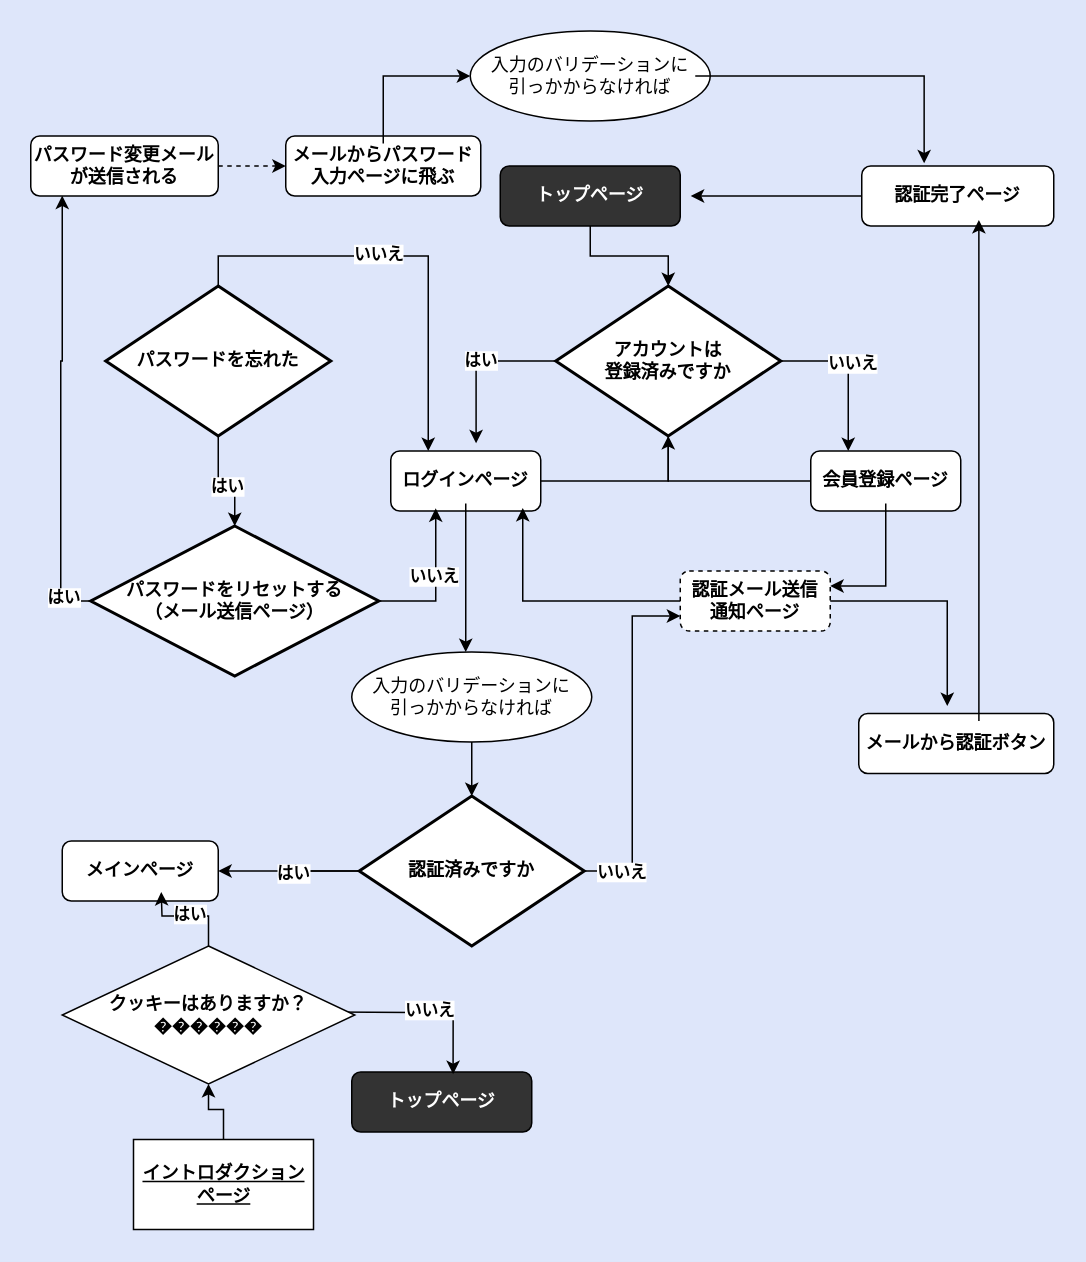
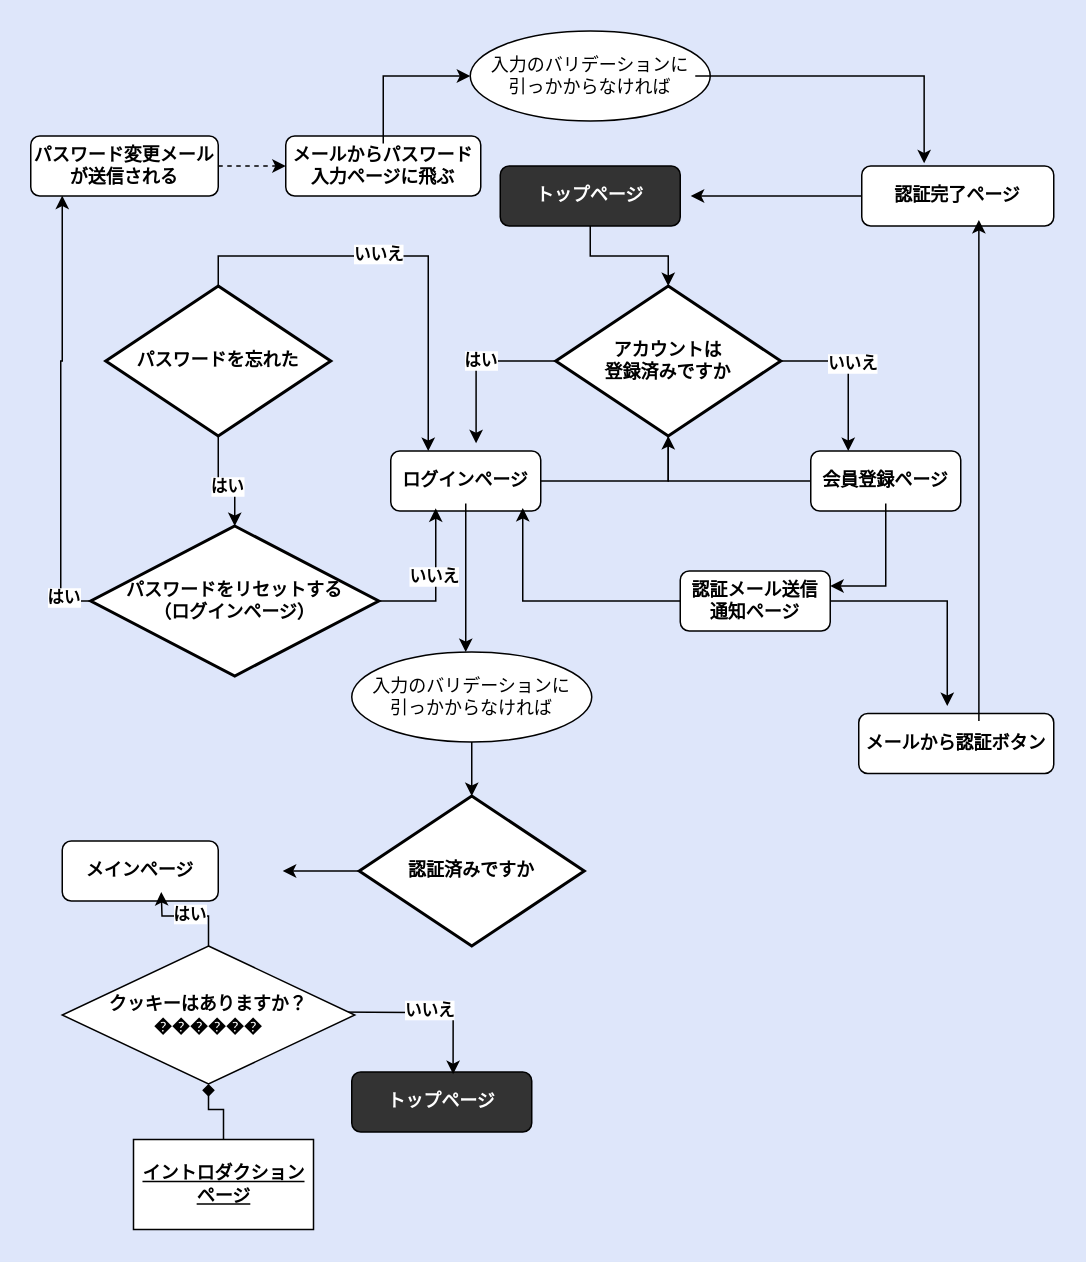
  <mxCell id="0" />
  <mxCell id="1" parent="0" />
  <mxCell id="2" style="edgeStyle=orthogonalEdgeStyle;rounded=0;orthogonalLoop=1;jettySize=auto;html=1;entryX=0.5;entryY=0;entryDx=0;entryDy=0;entryPerimeter=0;" parent="1" source="3" target="8" edge="1"><mxGeometry relative="1" as="geometry" /></mxCell>
  <mxCell id="3" value="トップページ" style="rounded=1;whiteSpace=wrap;html=1;fontSize=12;glass=0;strokeWidth=1;shadow=0;fontStyle=1;fontColor=#fff;fillColor=#333;" parent="1" vertex="1"><mxGeometry x="333" y="110" width="120" height="40" as="geometry" /></mxCell>
  <mxCell id="4" style="edgeStyle=orthogonalEdgeStyle;rounded=0;orthogonalLoop=1;jettySize=auto;html=1;entryX=0.569;entryY=-0.129;entryDx=0;entryDy=0;entryPerimeter=0;" parent="1" source="8" target="10" edge="1"><mxGeometry relative="1" as="geometry" /></mxCell>
  <mxCell id="5" value="はい" style="edgeLabel;align=center;verticalAlign=middle;resizable=0;points=[];fontStyle=1;html=1;labelBorderColor=none;labelBackgroundColor=default;fontColor=default;fontFamily=Times New Roman;" parent="4" vertex="1" connectable="0"><mxGeometry x="-0.064" y="-1" relative="1" as="geometry"><mxPoint as="offset" /></mxGeometry></mxCell>
  <mxCell id="6" style="edgeStyle=orthogonalEdgeStyle;rounded=0;orthogonalLoop=1;jettySize=auto;html=1;entryX=0.25;entryY=0;entryDx=0;entryDy=0;" parent="1" source="8" target="36" edge="1"><mxGeometry relative="1" as="geometry" /></mxCell>
  <mxCell id="7" value="&lt;b&gt;いいえ&lt;/b&gt;" style="edgeLabel;html=1;align=center;verticalAlign=middle;resizable=0;points=[];" parent="6" vertex="1" connectable="0"><mxGeometry x="-0.121" y="2" relative="1" as="geometry"><mxPoint as="offset" /></mxGeometry></mxCell>
  <mxCell id="8" value="アカウントは&lt;br&gt;登録済みですか" style="strokeWidth=2;html=1;shape=mxgraph.flowchart.decision;whiteSpace=wrap;fontStyle=1" parent="1" vertex="1"><mxGeometry x="370" y="190" width="150" height="100" as="geometry" /></mxCell>
  <mxCell id="9" value="" style="group" parent="1" vertex="1" connectable="0"><mxGeometry x="260" y="300" width="100" height="40" as="geometry" /></mxCell>
  <mxCell id="10" value="" style="rounded=1;whiteSpace=wrap;html=1;" parent="9" vertex="1"><mxGeometry width="100" height="40" as="geometry" /></mxCell>
  <mxCell id="11" style="edgeStyle=orthogonalEdgeStyle;rounded=0;orthogonalLoop=1;jettySize=auto;html=1;" parent="9" source="12" edge="1"><mxGeometry relative="1" as="geometry"><mxPoint x="50" y="134" as="targetPoint" /></mxGeometry></mxCell>
  <mxCell id="12" value="ログインページ" style="text;html=1;strokeColor=none;fillColor=none;align=center;verticalAlign=middle;whiteSpace=wrap;rounded=0;fontSize=12;fontStyle=1" parent="9" vertex="1"><mxGeometry y="5" width="100" height="30" as="geometry" /></mxCell>
  <mxCell id="13" style="edgeStyle=orthogonalEdgeStyle;rounded=0;orthogonalLoop=1;jettySize=auto;html=1;exitX=0.5;exitY=0;exitDx=0;exitDy=0;exitPerimeter=0;entryX=0.25;entryY=0;entryDx=0;entryDy=0;" parent="1" source="17" target="10" edge="1"><mxGeometry relative="1" as="geometry" /></mxCell>
  <mxCell id="14" value="&lt;font face=&quot;Times New Roman&quot;&gt;&lt;b&gt;いいえ&lt;br&gt;&lt;/b&gt;&lt;/font&gt;" style="edgeLabel;html=1;align=center;verticalAlign=middle;resizable=0;points=[];" parent="13" vertex="1" connectable="0"><mxGeometry x="-0.133" y="2" relative="1" as="geometry"><mxPoint as="offset" /></mxGeometry></mxCell>
  <mxCell id="15" style="edgeStyle=orthogonalEdgeStyle;rounded=0;orthogonalLoop=1;jettySize=auto;html=1;entryX=0.5;entryY=0;entryDx=0;entryDy=0;entryPerimeter=0;" parent="1" source="17" target="23" edge="1"><mxGeometry relative="1" as="geometry"><mxPoint x="155" y="420" as="targetPoint" /></mxGeometry></mxCell>
  <mxCell id="16" value="&lt;font face=&quot;Times New Roman&quot;&gt;&lt;b&gt;はい&lt;/b&gt;&lt;br&gt;&lt;/font&gt;" style="edgeLabel;html=1;align=center;verticalAlign=middle;resizable=0;points=[];" parent="15" vertex="1" connectable="0"><mxGeometry x="-0.024" y="-3" relative="1" as="geometry"><mxPoint as="offset" /></mxGeometry></mxCell>
  <mxCell id="17" value="&lt;b&gt;&lt;font face=&quot;Times New Roman&quot;&gt;パスワードを忘れた&lt;/font&gt;&lt;/b&gt;" style="strokeWidth=2;html=1;shape=mxgraph.flowchart.decision;whiteSpace=wrap;" parent="1" vertex="1"><mxGeometry x="70" y="190" width="150" height="100" as="geometry" /></mxCell>
  <mxCell id="18" style="edgeStyle=orthogonalEdgeStyle;rounded=0;orthogonalLoop=1;jettySize=auto;html=1;" parent="1" source="12" target="8" edge="1"><mxGeometry relative="1" as="geometry" /></mxCell>
  <mxCell id="19" style="edgeStyle=orthogonalEdgeStyle;rounded=0;orthogonalLoop=1;jettySize=auto;html=1;entryX=0.3;entryY=0.955;entryDx=0;entryDy=0;entryPerimeter=0;" parent="1" source="23" target="10" edge="1"><mxGeometry relative="1" as="geometry" /></mxCell>
  <mxCell id="20" value="&lt;font face=&quot;Times New Roman&quot;&gt;&lt;b&gt;いいえ&lt;br&gt;&lt;/b&gt;&lt;/font&gt;" style="edgeLabel;html=1;align=center;verticalAlign=middle;resizable=0;points=[];" parent="19" vertex="1" connectable="0"><mxGeometry x="0.096" y="2" relative="1" as="geometry"><mxPoint as="offset" /></mxGeometry></mxCell>
  <mxCell id="21" style="edgeStyle=orthogonalEdgeStyle;rounded=0;orthogonalLoop=1;jettySize=auto;html=1;exitX=0;exitY=0.5;exitDx=0;exitDy=0;exitPerimeter=0;entryX=0.168;entryY=0.993;entryDx=0;entryDy=0;entryPerimeter=0;" parent="1" source="23" target="25" edge="1"><mxGeometry relative="1" as="geometry"><mxPoint x="40" y="90" as="targetPoint" /></mxGeometry></mxCell>
  <mxCell id="22" value="はい" style="edgeLabel;html=1;align=center;verticalAlign=middle;resizable=0;points=[];fontStyle=1" parent="21" vertex="1" connectable="0"><mxGeometry x="-0.875" y="-3" relative="1" as="geometry"><mxPoint x="-1" as="offset" /></mxGeometry></mxCell>
- <mxCell id="23" value="&lt;b&gt;パスワードをリセットする&lt;br&gt;（メール送信ページ）&lt;br&gt;&lt;/b&gt;" style="strokeWidth=2;html=1;shape=mxgraph.flowchart.decision;whiteSpace=wrap;" parent="1" vertex="1"><mxGeometry x="60" y="350" width="192" height="100" as="geometry" /></mxCell>
+ <mxCell id="23" value="&lt;b&gt;パスワードをリセットする&lt;br&gt;（ログインページ）&lt;br&gt;&lt;/b&gt;" style="strokeWidth=2;html=1;shape=mxgraph.flowchart.decision;whiteSpace=wrap;" parent="1" vertex="1"><mxGeometry x="60" y="350" width="192" height="100" as="geometry" /></mxCell>
  <mxCell id="24" value="" style="group" parent="1" vertex="1" connectable="0"><mxGeometry x="20" y="90" width="125" height="40" as="geometry" /></mxCell>
  <mxCell id="25" value="" style="rounded=1;whiteSpace=wrap;html=1;" parent="24" vertex="1"><mxGeometry width="125" height="40" as="geometry" /></mxCell>
  <mxCell id="26" value="パスワード変更メールが送信される" style="text;html=1;strokeColor=none;fillColor=none;align=center;verticalAlign=middle;whiteSpace=wrap;rounded=0;fontSize=12;fontStyle=1" parent="24" vertex="1"><mxGeometry y="5" width="125" height="30" as="geometry" /></mxCell>
  <mxCell id="27" value="" style="group" parent="1" vertex="1" connectable="0"><mxGeometry x="190" y="90" width="130" height="40" as="geometry" /></mxCell>
  <mxCell id="28" value="" style="rounded=1;whiteSpace=wrap;html=1;" parent="27" vertex="1"><mxGeometry width="130.0" height="40" as="geometry" /></mxCell>
  <mxCell id="29" value="メールからパスワード&lt;br&gt;入力ページに飛ぶ" style="text;html=1;strokeColor=none;fillColor=none;align=center;verticalAlign=middle;whiteSpace=wrap;rounded=0;fontSize=12;fontStyle=1" parent="27" vertex="1"><mxGeometry y="5" width="130.0" height="30" as="geometry" /></mxCell>
  <mxCell id="30" value="" style="group" parent="1" vertex="1" connectable="0"><mxGeometry x="313" y="20" width="160" height="60" as="geometry" /></mxCell>
  <mxCell id="31" value="" style="verticalLabelPosition=bottom;verticalAlign=top;html=1;shape=mxgraph.flowchart.on-page_reference;" parent="30" vertex="1"><mxGeometry width="160" height="60" as="geometry" /></mxCell>
  <mxCell id="32" value="入力のバリデーションに&lt;br&gt;引っかからなければ" style="text;html=1;strokeColor=none;fillColor=none;align=center;verticalAlign=middle;whiteSpace=wrap;rounded=0;" parent="30" vertex="1"><mxGeometry x="10" y="15" width="140" height="30" as="geometry" /></mxCell>
  <mxCell id="33" style="edgeStyle=orthogonalEdgeStyle;rounded=0;orthogonalLoop=1;jettySize=auto;html=1;entryX=0;entryY=0.5;entryDx=0;entryDy=0;dashed=1;" parent="1" source="26" target="29" edge="1"><mxGeometry relative="1" as="geometry" /></mxCell>
  <mxCell id="34" style="edgeStyle=orthogonalEdgeStyle;rounded=0;orthogonalLoop=1;jettySize=auto;html=1;entryX=0;entryY=0.5;entryDx=0;entryDy=0;entryPerimeter=0;" parent="1" source="29" target="31" edge="1"><mxGeometry relative="1" as="geometry" /></mxCell>
  <mxCell id="35" value="" style="group" parent="1" vertex="1" connectable="0"><mxGeometry x="540" y="300" width="100" height="40" as="geometry" /></mxCell>
  <mxCell id="36" value="" style="rounded=1;whiteSpace=wrap;html=1;" parent="35" vertex="1"><mxGeometry width="100" height="40" as="geometry" /></mxCell>
  <mxCell id="37" value="会員登録ページ" style="text;html=1;strokeColor=none;fillColor=none;align=center;verticalAlign=middle;whiteSpace=wrap;rounded=0;fontSize=12;fontStyle=1" parent="35" vertex="1"><mxGeometry y="5" width="100" height="30" as="geometry" /></mxCell>
  <mxCell id="38" style="edgeStyle=orthogonalEdgeStyle;rounded=0;orthogonalLoop=1;jettySize=auto;html=1;entryX=0.5;entryY=1;entryDx=0;entryDy=0;entryPerimeter=0;endArrow=none;" parent="1" source="37" target="8" edge="1"><mxGeometry relative="1" as="geometry" /></mxCell>
  <mxCell id="39" value="" style="group" parent="1" vertex="1" connectable="0"><mxGeometry x="453" y="380" width="100" height="40" as="geometry" /></mxCell>
- <mxCell id="40" value="&lt;b&gt;認証メール送信&lt;br&gt;通知ページ&lt;/b&gt;" style="rounded=1;whiteSpace=wrap;html=1;dashed=1;" parent="39" vertex="1"><mxGeometry width="100" height="40" as="geometry" /></mxCell>
+ <mxCell id="40" value="&lt;b&gt;認証メール送信&lt;br&gt;通知ページ&lt;/b&gt;" style="rounded=1;whiteSpace=wrap;html=1;" parent="39" vertex="1"><mxGeometry width="100" height="40" as="geometry" /></mxCell>
  <mxCell id="41" style="edgeStyle=orthogonalEdgeStyle;rounded=0;orthogonalLoop=1;jettySize=auto;html=1;entryX=1;entryY=0.25;entryDx=0;entryDy=0;" parent="1" source="37" target="40" edge="1"><mxGeometry relative="1" as="geometry" /></mxCell>
  <mxCell id="42" style="edgeStyle=orthogonalEdgeStyle;rounded=0;orthogonalLoop=1;jettySize=auto;html=1;exitX=0;exitY=0.5;exitDx=0;exitDy=0;entryX=0.88;entryY=0.95;entryDx=0;entryDy=0;entryPerimeter=0;" parent="1" source="40" target="10" edge="1"><mxGeometry relative="1" as="geometry" /></mxCell>
  <mxCell id="43" value="" style="group" parent="1" vertex="1" connectable="0"><mxGeometry x="234" y="434" width="160" height="60" as="geometry" /></mxCell>
  <mxCell id="44" value="" style="verticalLabelPosition=bottom;verticalAlign=top;html=1;shape=mxgraph.flowchart.on-page_reference;" parent="43" vertex="1"><mxGeometry width="160" height="60" as="geometry" /></mxCell>
  <mxCell id="45" value="入力のバリデーションに&lt;br&gt;引っかからなければ" style="text;html=1;strokeColor=none;fillColor=none;align=center;verticalAlign=middle;whiteSpace=wrap;rounded=0;" parent="43" vertex="1"><mxGeometry x="10" y="15" width="140" height="30" as="geometry" /></mxCell>
- <mxCell id="46" style="edgeStyle=orthogonalEdgeStyle;rounded=0;orthogonalLoop=1;jettySize=auto;html=1;entryX=0;entryY=0.75;entryDx=0;entryDy=0;" parent="1" source="51" target="40" edge="1"><mxGeometry relative="1" as="geometry"><mxPoint x="389" y="600" as="sourcePoint" /><mxPoint x="428" y="418" as="targetPoint" /></mxGeometry></mxCell>
- <mxCell id="47" value="&lt;b&gt;いいえ&lt;/b&gt;" style="edgeLabel;html=1;align=center;verticalAlign=middle;resizable=0;points=[];" parent="46" vertex="1" connectable="0"><mxGeometry x="-0.906" y="1" relative="1" as="geometry"><mxPoint x="13" y="1" as="offset" /></mxGeometry></mxCell>
  <mxCell id="48" style="edgeStyle=orthogonalEdgeStyle;rounded=0;orthogonalLoop=1;jettySize=auto;html=1;" parent="1" source="51" edge="1"><mxGeometry relative="1" as="geometry"><mxPoint x="188" y="580" as="targetPoint" /></mxGeometry></mxCell>
- <mxCell id="49" value="" style="edgeStyle=orthogonalEdgeStyle;rounded=0;orthogonalLoop=1;jettySize=auto;html=1;" parent="1" source="51" target="65" edge="1"><mxGeometry relative="1" as="geometry" /></mxCell>
- <mxCell id="50" value="&lt;b&gt;はい&lt;/b&gt;" style="edgeLabel;html=1;align=center;verticalAlign=middle;resizable=0;points=[];" parent="49" vertex="1" connectable="0"><mxGeometry x="-0.041" y="1" relative="1" as="geometry"><mxPoint as="offset" /></mxGeometry></mxCell>
  <mxCell id="51" value="&lt;font face=&quot;Times New Roman&quot;&gt;&lt;b&gt;認証済みですか&lt;/b&gt;&lt;/font&gt;" style="strokeWidth=2;html=1;shape=mxgraph.flowchart.decision;whiteSpace=wrap;" parent="1" vertex="1"><mxGeometry x="239" y="530" width="150" height="100" as="geometry" /></mxCell>
  <mxCell id="52" style="edgeStyle=orthogonalEdgeStyle;rounded=0;orthogonalLoop=1;jettySize=auto;html=1;entryX=0.5;entryY=0;entryDx=0;entryDy=0;entryPerimeter=0;" parent="1" source="44" target="51" edge="1"><mxGeometry relative="1" as="geometry" /></mxCell>
  <mxCell id="53" value="" style="group" parent="1" vertex="1" connectable="0"><mxGeometry x="572" y="475" width="130" height="40" as="geometry" /></mxCell>
  <mxCell id="54" value="" style="rounded=1;whiteSpace=wrap;html=1;" parent="53" vertex="1"><mxGeometry width="130.0" height="40" as="geometry" /></mxCell>
  <mxCell id="55" value="メールから認証ボタン" style="text;html=1;strokeColor=none;fillColor=none;align=center;verticalAlign=middle;whiteSpace=wrap;rounded=0;fontSize=12;fontStyle=1" parent="53" vertex="1"><mxGeometry y="5" width="130.0" height="30" as="geometry" /></mxCell>
  <mxCell id="56" style="edgeStyle=orthogonalEdgeStyle;rounded=0;orthogonalLoop=1;jettySize=auto;html=1;entryX=0.454;entryY=-0.125;entryDx=0;entryDy=0;entryPerimeter=0;" parent="1" source="40" target="54" edge="1"><mxGeometry relative="1" as="geometry" /></mxCell>
  <mxCell id="57" value="" style="group" parent="1" vertex="1" connectable="0"><mxGeometry x="574" y="110" width="128" height="40" as="geometry" /></mxCell>
  <mxCell id="58" value="" style="rounded=1;whiteSpace=wrap;html=1;" parent="57" vertex="1"><mxGeometry width="128" height="40" as="geometry" /></mxCell>
  <mxCell id="59" style="edgeStyle=orthogonalEdgeStyle;rounded=0;orthogonalLoop=1;jettySize=auto;html=1;" parent="57" source="60" edge="1"><mxGeometry relative="1" as="geometry"><mxPoint x="-114" y="20" as="targetPoint" /></mxGeometry></mxCell>
  <mxCell id="60" value="認証完了ページ" style="text;html=1;strokeColor=none;fillColor=none;align=center;verticalAlign=middle;whiteSpace=wrap;rounded=0;fontSize=12;fontStyle=1" parent="57" vertex="1"><mxGeometry y="5" width="128" height="30" as="geometry" /></mxCell>
  <mxCell id="61" style="edgeStyle=orthogonalEdgeStyle;rounded=0;orthogonalLoop=1;jettySize=auto;html=1;entryX=0.325;entryY=-0.044;entryDx=0;entryDy=0;entryPerimeter=0;" parent="1" source="32" target="58" edge="1"><mxGeometry relative="1" as="geometry" /></mxCell>
  <mxCell id="62" style="edgeStyle=orthogonalEdgeStyle;rounded=0;orthogonalLoop=1;jettySize=auto;html=1;entryX=0.61;entryY=1.033;entryDx=0;entryDy=0;entryPerimeter=0;" parent="1" source="55" target="60" edge="1"><mxGeometry relative="1" as="geometry"><mxPoint x="684" y="162" as="targetPoint" /><Array as="points"><mxPoint x="652" y="475" /></Array></mxGeometry></mxCell>
  <mxCell id="63" value="" style="group;rounded=0;" parent="1" vertex="1" connectable="0"><mxGeometry x="41" y="560" width="104" height="40" as="geometry" /></mxCell>
  <mxCell id="64" value="" style="rounded=1;whiteSpace=wrap;html=1;" parent="63" vertex="1"><mxGeometry width="104" height="40" as="geometry" /></mxCell>
  <mxCell id="65" value="メインページ" style="text;html=1;strokeColor=none;fillColor=none;align=center;verticalAlign=middle;whiteSpace=wrap;rounded=0;fontSize=12;fontStyle=1" parent="63" vertex="1"><mxGeometry y="5" width="104" height="30" as="geometry" /></mxCell>
  <mxCell id="66" value="トップページ" style="rounded=1;whiteSpace=wrap;html=1;fontSize=12;glass=0;strokeWidth=1;shadow=0;fontStyle=1;fillColor=#333;fontColor=#fff;" parent="1" vertex="1"><mxGeometry x="234" y="714" width="120" height="40" as="geometry" /></mxCell>
  <mxCell id="67" style="edgeStyle=orthogonalEdgeStyle;rounded=0;orthogonalLoop=1;jettySize=auto;html=1;" parent="1" source="71" edge="1"><mxGeometry relative="1" as="geometry"><mxPoint x="107" y="594" as="targetPoint" /></mxGeometry></mxCell>
  <mxCell id="68" value="&lt;b&gt;はい&lt;/b&gt;" style="edgeLabel;html=1;align=center;verticalAlign=middle;resizable=0;points=[];" parent="67" vertex="1" connectable="0"><mxGeometry x="-0.027" y="-2" relative="1" as="geometry"><mxPoint as="offset" /></mxGeometry></mxCell>
  <mxCell id="69" style="edgeStyle=orthogonalEdgeStyle;rounded=0;orthogonalLoop=1;jettySize=auto;html=1;entryX=0.563;entryY=0.036;entryDx=0;entryDy=0;entryPerimeter=0;" parent="1" edge="1" target="66"><mxGeometry relative="1" as="geometry"><mxPoint x="332" y="674" as="targetPoint" /><mxPoint x="220" y="674" as="sourcePoint" /></mxGeometry></mxCell>
  <mxCell id="70" value="&lt;b&gt;いいえ&lt;/b&gt;" style="edgeLabel;html=1;align=center;verticalAlign=middle;resizable=0;points=[];" parent="69" vertex="1" connectable="0"><mxGeometry x="0.066" y="2" relative="1" as="geometry"><mxPoint as="offset" /></mxGeometry></mxCell>
  <mxCell id="71" value="&lt;b&gt;クッキーはありますか？&lt;br&gt;������&lt;br&gt;&lt;/b&gt;" style="rhombus;whiteSpace=wrap;html=1;" parent="1" vertex="1"><mxGeometry x="41" y="630" width="195" height="92" as="geometry" /></mxCell>
- <mxCell id="72" style="edgeStyle=orthogonalEdgeStyle;rounded=0;orthogonalLoop=1;jettySize=auto;html=1;" parent="1" source="73" target="71" edge="1"><mxGeometry relative="1" as="geometry" /></mxCell>
+ <mxCell id="72" style="edgeStyle=orthogonalEdgeStyle;rounded=0;orthogonalLoop=1;jettySize=auto;html=1;endArrow=diamond;" parent="1" source="73" target="71" edge="1"><mxGeometry relative="1" as="geometry" /></mxCell>
  <mxCell id="73" value="&lt;b&gt;&lt;u&gt;イントロダクション&lt;br&gt;ページ&lt;/u&gt;&lt;/b&gt;" style="rounded=0;whiteSpace=wrap;html=1;" parent="1" vertex="1"><mxGeometry x="88.5" y="759" width="120" height="60" as="geometry" /></mxCell>
